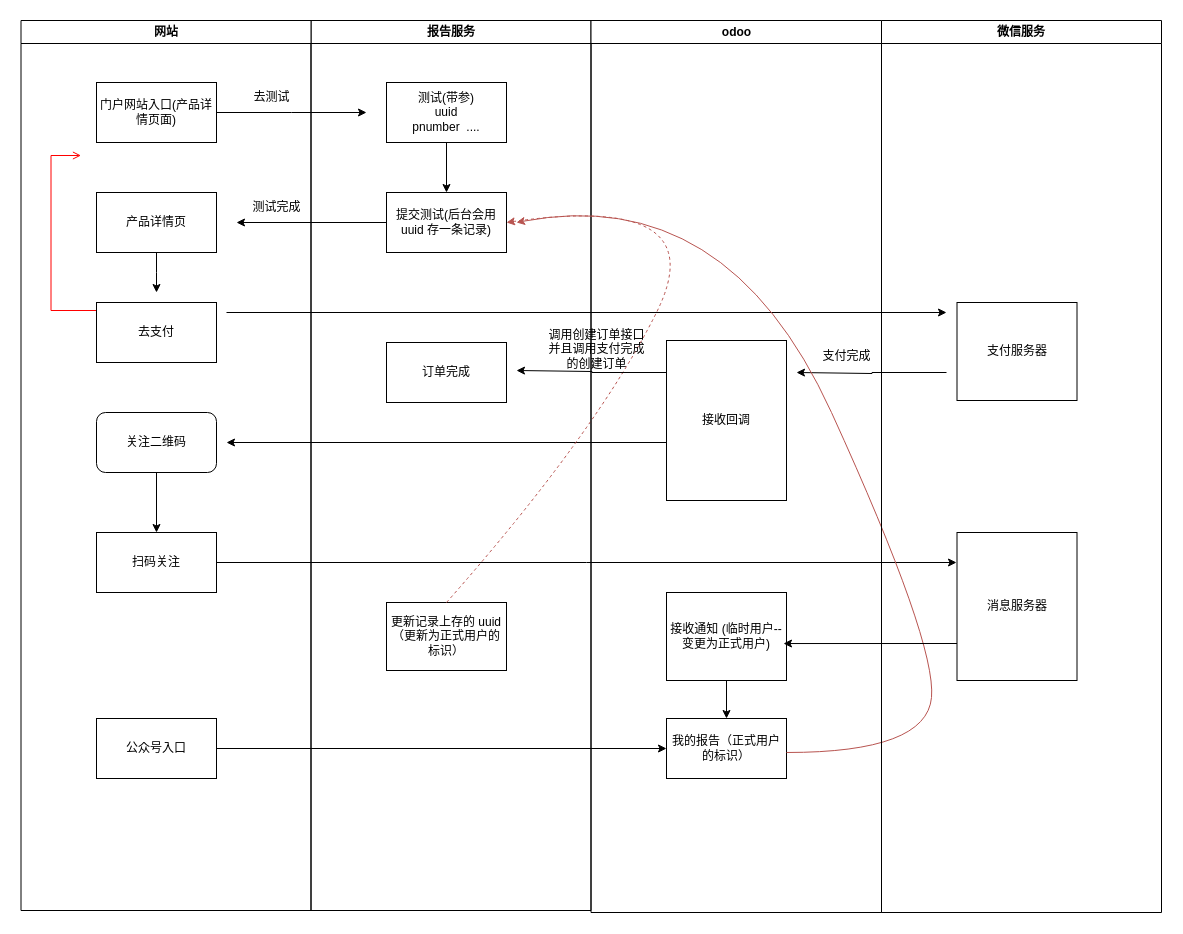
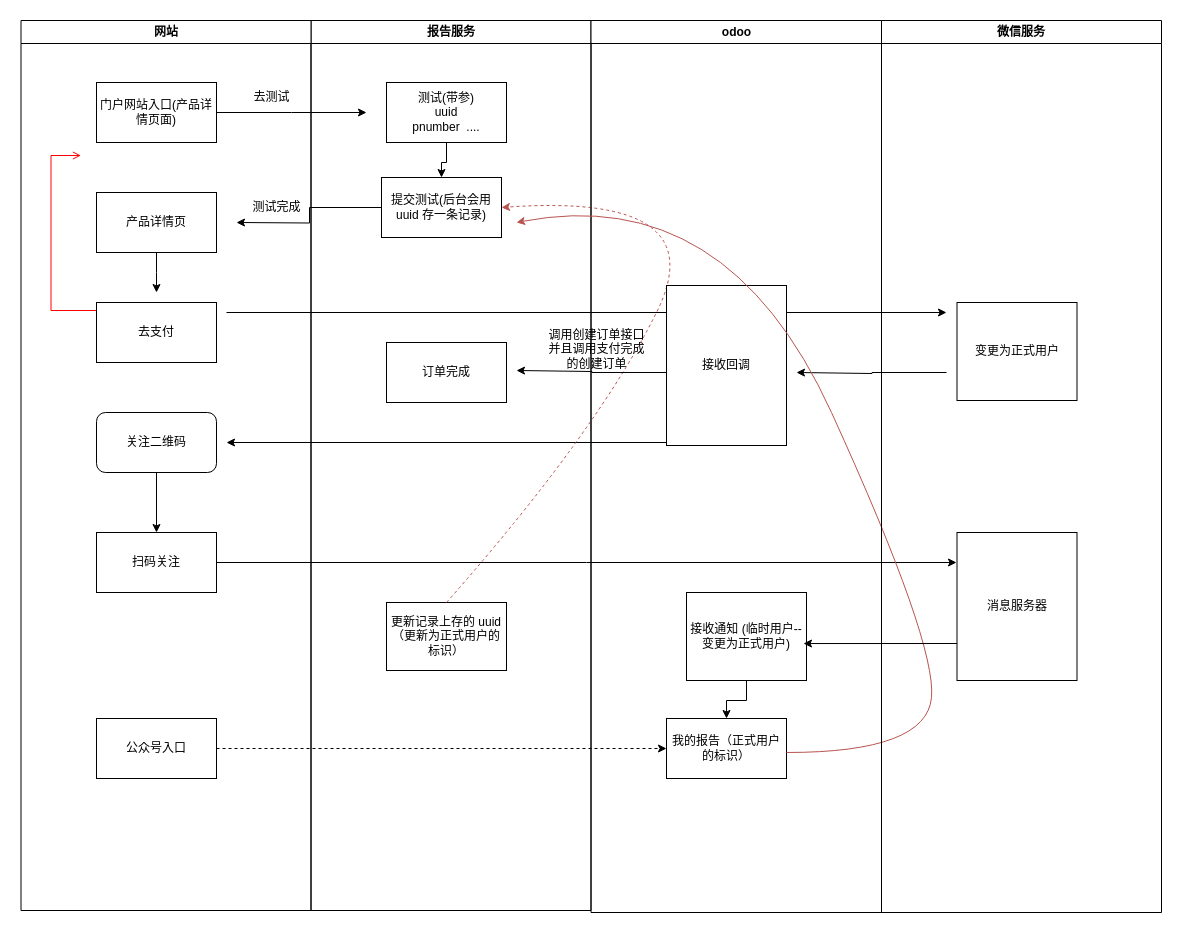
  <mxCell id="0" />
  <mxCell id="1" parent="0" />
  <mxCell id="2" value="报告服务" style="swimlane;whiteSpace=wrap" parent="1" vertex="1"><mxGeometry x="310.5" y="20" width="280" height="890" as="geometry" /></mxCell>
  <mxCell id="3" style="edgeStyle=orthogonalEdgeStyle;rounded=0;orthogonalLoop=1;jettySize=auto;html=1;entryX=0.5;entryY=0;entryDx=0;entryDy=0;" edge="1" parent="2" source="4" target="5"><mxGeometry relative="1" as="geometry" /></mxCell>
  <mxCell id="4" value="测试(带参)&lt;br&gt;uuid&lt;br&gt;pnumber&amp;nbsp; ...." style="whiteSpace=wrap;html=1;" vertex="1" parent="2"><mxGeometry x="75.5" y="62" width="120" height="60" as="geometry" /></mxCell>
- <mxCell id="5" value="提交测试(后台会用 uuid 存一条记录)" style="whiteSpace=wrap;html=1;" vertex="1" parent="2"><mxGeometry x="75.5" y="172" width="120" height="60" as="geometry" /></mxCell>
+ <mxCell id="5" value="提交测试(后台会用 uuid 存一条记录)" style="whiteSpace=wrap;html=1;" vertex="1" parent="2"><mxGeometry x="70.5" y="157" width="120" height="60" as="geometry" /></mxCell>
  <mxCell id="6" style="edgeStyle=orthogonalEdgeStyle;rounded=0;orthogonalLoop=1;jettySize=auto;html=1;entryX=0;entryY=0.5;entryDx=0;entryDy=0;" edge="1" parent="2"><mxGeometry relative="1" as="geometry"><mxPoint x="-84.5" y="292" as="sourcePoint" /><mxPoint x="635.5" y="292" as="targetPoint" /></mxGeometry></mxCell>
  <mxCell id="7" value="订单完成" style="whiteSpace=wrap;html=1;" vertex="1" parent="2"><mxGeometry x="75.5" y="322" width="120" height="60" as="geometry" /></mxCell>
  <mxCell id="8" value="网站" style="swimlane;whiteSpace=wrap" parent="2" vertex="1"><mxGeometry x="-290" width="290" height="890" as="geometry" /></mxCell>
  <mxCell id="9" value="" style="edgeStyle=elbowEdgeStyle;elbow=horizontal;strokeColor=#FF0000;endArrow=open;endFill=1;rounded=0" parent="8" edge="1"><mxGeometry width="100" height="100" relative="1" as="geometry"><mxPoint x="160" y="290" as="sourcePoint" /><mxPoint x="60" y="135" as="targetPoint" /><Array as="points"><mxPoint x="30" y="250" /></Array></mxGeometry></mxCell>
  <mxCell id="10" style="edgeStyle=orthogonalEdgeStyle;rounded=0;orthogonalLoop=1;jettySize=auto;html=1;" edge="1" parent="8" source="11"><mxGeometry relative="1" as="geometry"><mxPoint x="345.5" y="92" as="targetPoint" /></mxGeometry></mxCell>
  <mxCell id="11" value="门户网站入口(产品详情页面)" style="whiteSpace=wrap;html=1;" vertex="1" parent="8"><mxGeometry x="75.5" y="62" width="120" height="60" as="geometry" /></mxCell>
  <mxCell id="12" value="去测试" style="text;html=1;align=center;verticalAlign=middle;resizable=0;points=[];autosize=1;strokeColor=none;fillColor=none;" vertex="1" parent="8"><mxGeometry x="220" y="62" width="60" height="30" as="geometry" /></mxCell>
  <mxCell id="13" style="edgeStyle=orthogonalEdgeStyle;rounded=0;orthogonalLoop=1;jettySize=auto;html=1;" edge="1" parent="8" source="14"><mxGeometry relative="1" as="geometry"><mxPoint x="135.5" y="272" as="targetPoint" /></mxGeometry></mxCell>
  <mxCell id="14" value="产品详情页" style="whiteSpace=wrap;html=1;" vertex="1" parent="8"><mxGeometry x="75.5" y="172" width="120" height="60" as="geometry" /></mxCell>
  <mxCell id="15" value="测试完成" style="text;html=1;align=center;verticalAlign=middle;resizable=0;points=[];autosize=1;strokeColor=none;fillColor=none;" vertex="1" parent="8"><mxGeometry x="220" y="172" width="70" height="30" as="geometry" /></mxCell>
  <mxCell id="16" value="去支付" style="whiteSpace=wrap;html=1;" vertex="1" parent="8"><mxGeometry x="75.5" y="282" width="120" height="60" as="geometry" /></mxCell>
  <mxCell id="17" style="edgeStyle=orthogonalEdgeStyle;rounded=0;orthogonalLoop=1;jettySize=auto;html=1;entryX=0.5;entryY=0;entryDx=0;entryDy=0;" edge="1" parent="8" source="18" target="20"><mxGeometry relative="1" as="geometry" /></mxCell>
  <mxCell id="18" value="关注二维码" style="whiteSpace=wrap;html=1;rounded=1;" vertex="1" parent="8"><mxGeometry x="75.5" y="392" width="120" height="60" as="geometry" /></mxCell>
  <mxCell id="19" style="edgeStyle=orthogonalEdgeStyle;rounded=0;orthogonalLoop=1;jettySize=auto;html=1;" edge="1" parent="8" source="20"><mxGeometry relative="1" as="geometry"><mxPoint x="935.5" y="542" as="targetPoint" /></mxGeometry></mxCell>
  <mxCell id="20" value="扫码关注" style="whiteSpace=wrap;html=1;" vertex="1" parent="8"><mxGeometry x="75.5" y="512" width="120" height="60" as="geometry" /></mxCell>
  <mxCell id="21" value="公众号入口" style="whiteSpace=wrap;html=1;" vertex="1" parent="8"><mxGeometry x="75.5" y="698" width="120" height="60" as="geometry" /></mxCell>
  <mxCell id="22" style="edgeStyle=orthogonalEdgeStyle;rounded=0;orthogonalLoop=1;jettySize=auto;html=1;exitX=0;exitY=0.75;exitDx=0;exitDy=0;" edge="1" parent="2"><mxGeometry relative="1" as="geometry"><mxPoint x="-84.5" y="422" as="targetPoint" /><mxPoint x="355.5" y="422" as="sourcePoint" /></mxGeometry></mxCell>
  <mxCell id="23" value="更新记录上存的 uuid （更新为正式用户的标识）" style="whiteSpace=wrap;html=1;" vertex="1" parent="2"><mxGeometry x="75.5" y="582" width="120" height="68" as="geometry" /></mxCell>
  <mxCell id="24" value="" style="curved=1;endArrow=classic;html=1;rounded=0;exitX=0.5;exitY=0;exitDx=0;exitDy=0;entryX=1;entryY=0.5;entryDx=0;entryDy=0;fillColor=#f8cecc;strokeColor=#b85450;dashed=1;" edge="1" parent="2" source="23" target="5"><mxGeometry width="50" height="50" relative="1" as="geometry"><mxPoint x="185.5" y="382" as="sourcePoint" /><mxPoint x="275.5" y="72" as="targetPoint" /><Array as="points"><mxPoint x="285.5" y="412" /><mxPoint x="405.5" y="172" /></Array></mxGeometry></mxCell>
  <mxCell id="25" value="odoo" style="swimlane;whiteSpace=wrap" parent="1" vertex="1"><mxGeometry x="590.5" y="20" width="290.5" height="892" as="geometry" /></mxCell>
  <mxCell id="26" style="edgeStyle=orthogonalEdgeStyle;rounded=0;orthogonalLoop=1;jettySize=auto;html=1;" edge="1" parent="25" source="27"><mxGeometry relative="1" as="geometry"><mxPoint x="-74.5" y="350" as="targetPoint" /><Array as="points"><mxPoint x="1" y="352" /><mxPoint x="1" y="351" /></Array></mxGeometry></mxCell>
- <mxCell id="27" value="接收回调" style="whiteSpace=wrap;html=1;" vertex="1" parent="25"><mxGeometry x="75.5" y="320" width="120" height="160" as="geometry" /></mxCell>
+ <mxCell id="27" value="接收回调" style="whiteSpace=wrap;html=1;" vertex="1" parent="25"><mxGeometry x="75.5" y="265" width="120" height="160" as="geometry" /></mxCell>
  <mxCell id="28" style="edgeStyle=orthogonalEdgeStyle;rounded=0;orthogonalLoop=1;jettySize=auto;html=1;" edge="1" parent="25"><mxGeometry relative="1" as="geometry"><mxPoint x="205.5" y="352" as="targetPoint" /><mxPoint x="355.5" y="352" as="sourcePoint" /><Array as="points"><mxPoint x="281" y="352" /><mxPoint x="281" y="353" /></Array></mxGeometry></mxCell>
- <mxCell id="29" value="支付完成" style="text;html=1;align=center;verticalAlign=middle;resizable=0;points=[];autosize=1;strokeColor=none;fillColor=none;" vertex="1" parent="25"><mxGeometry x="220.5" y="321" width="70" height="30" as="geometry" /></mxCell>
  <mxCell id="30" value="调用创建订单接口&lt;div&gt;并且调用支付完成&lt;/div&gt;&lt;div&gt;的创建订单&lt;/div&gt;" style="text;html=1;align=center;verticalAlign=middle;resizable=0;points=[];autosize=1;strokeColor=none;fillColor=none;" vertex="1" parent="25"><mxGeometry x="-54.5" y="299" width="120" height="60" as="geometry" /></mxCell>
- <mxCell id="31" value="接收通知 (临时用户--变更为正式用户)" style="whiteSpace=wrap;html=1;" vertex="1" parent="25"><mxGeometry x="75.5" y="572" width="120" height="88" as="geometry" /></mxCell>
+ <mxCell id="31" value="接收通知 (临时用户--变更为正式用户)" style="whiteSpace=wrap;html=1;" vertex="1" parent="25"><mxGeometry x="95.5" y="572" width="120" height="88" as="geometry" /></mxCell>
  <mxCell id="32" value="我的报告（正式用户的标识）" style="whiteSpace=wrap;html=1;" vertex="1" parent="25"><mxGeometry x="75.5" y="698" width="120" height="60" as="geometry" /></mxCell>
  <mxCell id="33" value="" style="curved=1;endArrow=classic;html=1;rounded=0;fillColor=#f8cecc;strokeColor=#b85450;" edge="1" parent="25"><mxGeometry width="50" height="50" relative="1" as="geometry"><mxPoint x="195.5" y="732" as="sourcePoint" /><mxPoint x="-74.5" y="202" as="targetPoint" /><Array as="points"><mxPoint x="335.5" y="732" /><mxPoint x="345.5" y="622" /><mxPoint x="135.5" y="162" /></Array></mxGeometry></mxCell>
  <mxCell id="34" value="微信服务" style="swimlane;whiteSpace=wrap" vertex="1" parent="1"><mxGeometry x="881" y="20" width="280" height="892" as="geometry" /></mxCell>
- <mxCell id="35" value="支付服务器" style="whiteSpace=wrap;html=1;" vertex="1" parent="34"><mxGeometry x="75.5" y="282" width="120" height="98" as="geometry" /></mxCell>
+ <mxCell id="35" value="变更为正式用户" style="whiteSpace=wrap;html=1;" vertex="1" parent="34"><mxGeometry x="75.5" y="282" width="120" height="98" as="geometry" /></mxCell>
  <mxCell id="36" value="消息服务器" style="whiteSpace=wrap;html=1;" vertex="1" parent="34"><mxGeometry x="75.5" y="512" width="120" height="148" as="geometry" /></mxCell>
  <mxCell id="37" style="edgeStyle=orthogonalEdgeStyle;rounded=0;orthogonalLoop=1;jettySize=auto;html=1;" edge="1" parent="1" source="5"><mxGeometry relative="1" as="geometry"><mxPoint x="236" y="222" as="targetPoint" /></mxGeometry></mxCell>
  <mxCell id="38" style="edgeStyle=orthogonalEdgeStyle;rounded=0;orthogonalLoop=1;jettySize=auto;html=1;exitX=0;exitY=0.75;exitDx=0;exitDy=0;entryX=0.975;entryY=0.58;entryDx=0;entryDy=0;entryPerimeter=0;" edge="1" parent="1" source="36" target="31"><mxGeometry relative="1" as="geometry" /></mxCell>
  <mxCell id="39" style="edgeStyle=orthogonalEdgeStyle;rounded=0;orthogonalLoop=1;jettySize=auto;html=1;" edge="1" parent="1" source="31" target="32"><mxGeometry relative="1" as="geometry" /></mxCell>
- <mxCell id="40" style="edgeStyle=orthogonalEdgeStyle;rounded=0;orthogonalLoop=1;jettySize=auto;html=1;entryX=0;entryY=0.5;entryDx=0;entryDy=0;" edge="1" parent="1" source="21" target="32"><mxGeometry relative="1" as="geometry" /></mxCell>
+ <mxCell id="40" style="edgeStyle=orthogonalEdgeStyle;rounded=0;orthogonalLoop=1;jettySize=auto;html=1;entryX=0;entryY=0.5;entryDx=0;entryDy=0;dashed=1;" edge="1" parent="1" source="21" target="32"><mxGeometry relative="1" as="geometry" /></mxCell>
